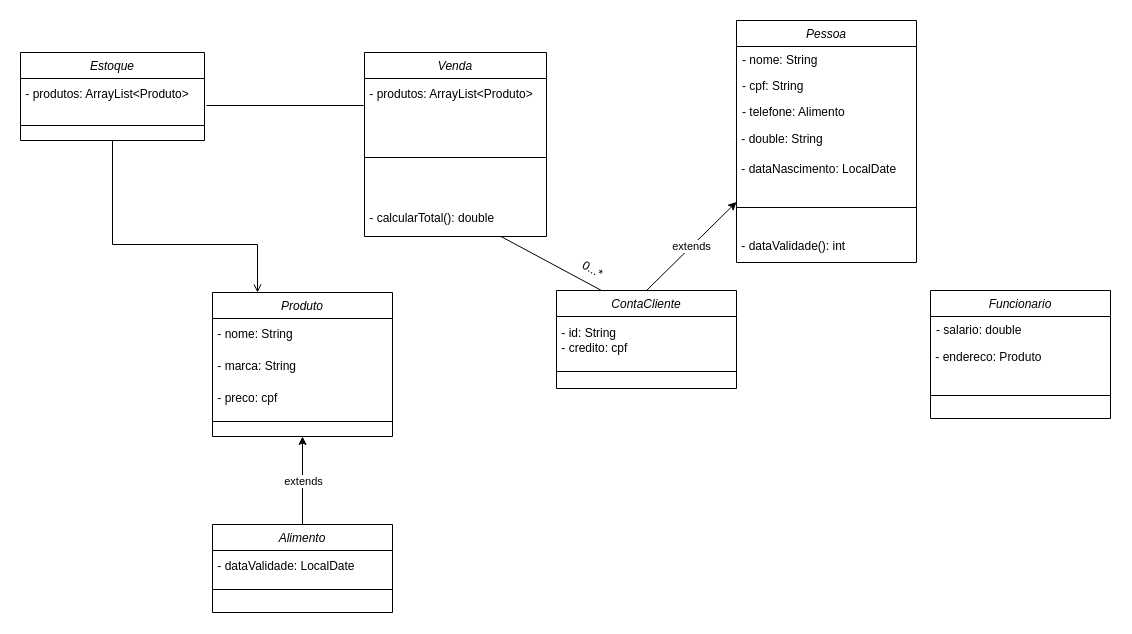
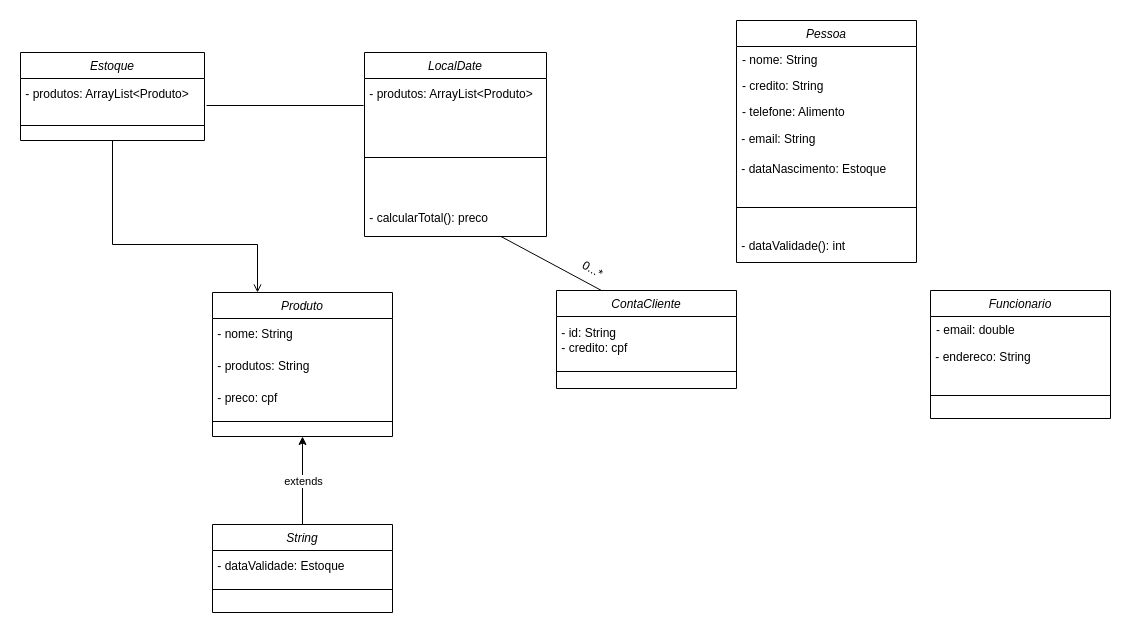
  <mxCell id="0" />
  <mxCell id="1" parent="0" />
  <mxCell id="2" value="Pessoa" style="swimlane;fontStyle=2;align=center;verticalAlign=top;childLayout=stackLayout;horizontal=1;startSize=26;horizontalStack=0;resizeParent=1;resizeLast=0;collapsible=1;marginBottom=0;rounded=0;shadow=0;strokeWidth=1;" vertex="1" parent="1"><mxGeometry x="736" y="20" width="180" height="242" as="geometry"><mxRectangle x="230" y="140" width="160" height="26" as="alternateBounds" /></mxGeometry></mxCell>
  <mxCell id="3" value="- nome: String&#10;" style="text;align=left;verticalAlign=top;spacingLeft=4;spacingRight=4;overflow=hidden;rotatable=0;points=[[0,0.5],[1,0.5]];portConstraint=eastwest;" vertex="1" parent="2"><mxGeometry y="26" width="180" height="26" as="geometry" /></mxCell>
- <mxCell id="4" value="- cpf: String" style="text;align=left;verticalAlign=top;spacingLeft=4;spacingRight=4;overflow=hidden;rotatable=0;points=[[0,0.5],[1,0.5]];portConstraint=eastwest;rounded=0;shadow=0;html=0;" vertex="1" parent="2"><mxGeometry y="52" width="180" height="26" as="geometry" /></mxCell>
+ <mxCell id="4" value="- credito: String" style="text;align=left;verticalAlign=top;spacingLeft=4;spacingRight=4;overflow=hidden;rotatable=0;points=[[0,0.5],[1,0.5]];portConstraint=eastwest;rounded=0;shadow=0;html=0;" vertex="1" parent="2"><mxGeometry y="52" width="180" height="26" as="geometry" /></mxCell>
  <mxCell id="5" value="- telefone: Alimento" style="text;align=left;verticalAlign=top;spacingLeft=4;spacingRight=4;overflow=hidden;rotatable=0;points=[[0,0.5],[1,0.5]];portConstraint=eastwest;rounded=0;shadow=0;html=0;" vertex="1" parent="2"><mxGeometry y="78" width="180" height="26" as="geometry" /></mxCell>
- <mxCell id="6" value="&amp;nbsp;- double: String" style="text;html=1;align=left;verticalAlign=middle;resizable=0;points=[];autosize=1;strokeColor=none;fillColor=none;" vertex="1" parent="2"><mxGeometry y="104" width="180" height="30" as="geometry" /></mxCell>
- <mxCell id="7" value="&amp;nbsp;- dataNascimento: LocalDate" style="text;html=1;align=left;verticalAlign=middle;resizable=0;points=[];autosize=1;strokeColor=none;fillColor=none;" vertex="1" parent="2"><mxGeometry y="134" width="180" height="30" as="geometry" /></mxCell>
+ <mxCell id="6" value="&amp;nbsp;- email: String" style="text;html=1;align=left;verticalAlign=middle;resizable=0;points=[];autosize=1;strokeColor=none;fillColor=none;" vertex="1" parent="2"><mxGeometry y="104" width="180" height="30" as="geometry" /></mxCell>
+ <mxCell id="7" value="&amp;nbsp;- dataNascimento: Estoque" style="text;html=1;align=left;verticalAlign=middle;resizable=0;points=[];autosize=1;strokeColor=none;fillColor=none;" vertex="1" parent="2"><mxGeometry y="134" width="180" height="30" as="geometry" /></mxCell>
  <mxCell id="8" value="" style="line;html=1;strokeWidth=1;align=left;verticalAlign=middle;spacingTop=-1;spacingLeft=3;spacingRight=3;rotatable=0;labelPosition=right;points=[];portConstraint=eastwest;" vertex="1" parent="2"><mxGeometry y="164" width="180" height="46" as="geometry" /></mxCell>
  <mxCell id="9" value="&amp;nbsp;- dataValidade(): int" style="text;html=1;align=left;verticalAlign=middle;resizable=0;points=[];autosize=1;strokeColor=none;fillColor=none;" vertex="1" parent="2"><mxGeometry y="210" width="180" height="32" as="geometry" /></mxCell>
  <mxCell id="10" value="ContaCliente" style="swimlane;fontStyle=2;align=center;verticalAlign=top;childLayout=stackLayout;horizontal=1;startSize=26;horizontalStack=0;resizeParent=1;resizeLast=0;collapsible=1;marginBottom=0;rounded=0;shadow=0;strokeWidth=1;" vertex="1" parent="1"><mxGeometry x="556" y="290" width="180" height="98" as="geometry"><mxRectangle x="230" y="140" width="160" height="26" as="alternateBounds" /></mxGeometry></mxCell>
  <mxCell id="11" value="&amp;nbsp;- id: String&lt;br&gt;&amp;nbsp;- credito: cpf" style="text;html=1;align=left;verticalAlign=middle;resizable=0;points=[];autosize=1;strokeColor=none;fillColor=none;" vertex="1" parent="10"><mxGeometry y="26" width="180" height="48" as="geometry" /></mxCell>
  <mxCell id="12" value="" style="line;html=1;strokeWidth=1;align=left;verticalAlign=middle;spacingTop=-1;spacingLeft=3;spacingRight=3;rotatable=0;labelPosition=right;points=[];portConstraint=eastwest;" vertex="1" parent="10"><mxGeometry y="74" width="180" height="14" as="geometry" /></mxCell>
  <mxCell id="13" value="Funcionario" style="swimlane;fontStyle=2;align=center;verticalAlign=top;childLayout=stackLayout;horizontal=1;startSize=26;horizontalStack=0;resizeParent=1;resizeLast=0;collapsible=1;marginBottom=0;rounded=0;shadow=0;strokeWidth=1;" vertex="1" parent="1"><mxGeometry x="930" y="290" width="180" height="128" as="geometry"><mxRectangle x="230" y="140" width="160" height="26" as="alternateBounds" /></mxGeometry></mxCell>
- <mxCell id="14" value="- salario: double" style="text;align=left;verticalAlign=top;spacingLeft=4;spacingRight=4;overflow=hidden;rotatable=0;points=[[0,0.5],[1,0.5]];portConstraint=eastwest;rounded=0;shadow=0;html=0;" vertex="1" parent="13"><mxGeometry y="26" width="180" height="26" as="geometry" /></mxCell>
- <mxCell id="15" value="&amp;nbsp;- endereco: Produto" style="text;html=1;align=left;verticalAlign=middle;resizable=0;points=[];autosize=1;strokeColor=none;fillColor=none;" vertex="1" parent="13"><mxGeometry y="52" width="180" height="30" as="geometry" /></mxCell>
+ <mxCell id="14" value="- email: double" style="text;align=left;verticalAlign=top;spacingLeft=4;spacingRight=4;overflow=hidden;rotatable=0;points=[[0,0.5],[1,0.5]];portConstraint=eastwest;rounded=0;shadow=0;html=0;" vertex="1" parent="13"><mxGeometry y="26" width="180" height="26" as="geometry" /></mxCell>
+ <mxCell id="15" value="&amp;nbsp;- endereco: String" style="text;html=1;align=left;verticalAlign=middle;resizable=0;points=[];autosize=1;strokeColor=none;fillColor=none;" vertex="1" parent="13"><mxGeometry y="52" width="180" height="30" as="geometry" /></mxCell>
  <mxCell id="16" value="" style="line;html=1;strokeWidth=1;align=left;verticalAlign=middle;spacingTop=-1;spacingLeft=3;spacingRight=3;rotatable=0;labelPosition=right;points=[];portConstraint=eastwest;" vertex="1" parent="13"><mxGeometry y="82" width="180" height="46" as="geometry" /></mxCell>
- <mxCell id="17" value="" style="endArrow=classic;html=1;rounded=0;exitX=0.5;exitY=0;exitDx=0;exitDy=0;entryX=0;entryY=0.75;entryDx=0;entryDy=0;" edge="1" parent="1" source="10" target="2"><mxGeometry relative="1" as="geometry"><mxPoint x="716" y="250" as="sourcePoint" /><mxPoint x="816" y="250" as="targetPoint" /></mxGeometry></mxCell>
- <mxCell id="18" value="extends" style="edgeLabel;resizable=0;html=1;align=center;verticalAlign=middle;" connectable="0" vertex="1" parent="17"><mxGeometry relative="1" as="geometry" /></mxCell>
  <mxCell id="19" value="Produto" style="swimlane;fontStyle=2;align=center;verticalAlign=top;childLayout=stackLayout;horizontal=1;startSize=26;horizontalStack=0;resizeParent=1;resizeLast=0;collapsible=1;marginBottom=0;rounded=0;shadow=0;strokeWidth=1;" vertex="1" parent="1"><mxGeometry x="212" y="292" width="180" height="144" as="geometry"><mxRectangle x="230" y="140" width="160" height="26" as="alternateBounds" /></mxGeometry></mxCell>
  <mxCell id="20" value="&amp;nbsp;- nome: String" style="text;html=1;align=left;verticalAlign=middle;resizable=0;points=[];autosize=1;strokeColor=none;fillColor=none;" vertex="1" parent="19"><mxGeometry y="26" width="180" height="32" as="geometry" /></mxCell>
- <mxCell id="21" value="&amp;nbsp;- marca: String" style="text;html=1;align=left;verticalAlign=middle;resizable=0;points=[];autosize=1;strokeColor=none;fillColor=none;" vertex="1" parent="19"><mxGeometry y="58" width="180" height="32" as="geometry" /></mxCell>
+ <mxCell id="21" value="&amp;nbsp;- produtos: String" style="text;html=1;align=left;verticalAlign=middle;resizable=0;points=[];autosize=1;strokeColor=none;fillColor=none;" vertex="1" parent="19"><mxGeometry y="58" width="180" height="32" as="geometry" /></mxCell>
  <mxCell id="22" value="&amp;nbsp;- preco: cpf" style="text;html=1;align=left;verticalAlign=middle;resizable=0;points=[];autosize=1;strokeColor=none;fillColor=none;" vertex="1" parent="19"><mxGeometry y="90" width="180" height="32" as="geometry" /></mxCell>
  <mxCell id="23" value="" style="line;html=1;strokeWidth=1;align=left;verticalAlign=middle;spacingTop=-1;spacingLeft=3;spacingRight=3;rotatable=0;labelPosition=right;points=[];portConstraint=eastwest;" vertex="1" parent="19"><mxGeometry y="122" width="180" height="14" as="geometry" /></mxCell>
- <mxCell id="24" value="Venda" style="swimlane;fontStyle=2;align=center;verticalAlign=top;childLayout=stackLayout;horizontal=1;startSize=26;horizontalStack=0;resizeParent=1;resizeLast=0;collapsible=1;marginBottom=0;rounded=0;shadow=0;strokeWidth=1;" vertex="1" parent="1"><mxGeometry x="364" y="52" width="182" height="184" as="geometry"><mxRectangle x="230" y="140" width="160" height="26" as="alternateBounds" /></mxGeometry></mxCell>
+ <mxCell id="24" value="LocalDate" style="swimlane;fontStyle=2;align=center;verticalAlign=top;childLayout=stackLayout;horizontal=1;startSize=26;horizontalStack=0;resizeParent=1;resizeLast=0;collapsible=1;marginBottom=0;rounded=0;shadow=0;strokeWidth=1;" vertex="1" parent="1"><mxGeometry x="364" y="52" width="182" height="184" as="geometry"><mxRectangle x="230" y="140" width="160" height="26" as="alternateBounds" /></mxGeometry></mxCell>
  <mxCell id="25" value="&amp;nbsp;- produtos: ArrayList&amp;lt;Produto&amp;gt;" style="text;html=1;align=left;verticalAlign=middle;resizable=0;points=[];autosize=1;strokeColor=none;fillColor=none;" vertex="1" parent="24"><mxGeometry y="26" width="182" height="32" as="geometry" /></mxCell>
  <mxCell id="26" value="" style="line;html=1;strokeWidth=1;align=left;verticalAlign=middle;spacingTop=-1;spacingLeft=3;spacingRight=3;rotatable=0;labelPosition=right;points=[];portConstraint=eastwest;" vertex="1" parent="24"><mxGeometry y="58" width="182" height="94" as="geometry" /></mxCell>
- <mxCell id="27" value="&amp;nbsp;- calcularTotal(): double" style="text;html=1;align=left;verticalAlign=top;resizable=0;points=[];autosize=1;strokeColor=none;fillColor=none;" vertex="1" parent="24"><mxGeometry y="152" width="182" height="32" as="geometry" /></mxCell>
+ <mxCell id="27" value="&amp;nbsp;- calcularTotal(): preco" style="text;html=1;align=left;verticalAlign=top;resizable=0;points=[];autosize=1;strokeColor=none;fillColor=none;" vertex="1" parent="24"><mxGeometry y="152" width="182" height="32" as="geometry" /></mxCell>
  <mxCell id="28" value="" style="endArrow=none;html=1;rounded=0;entryX=0.75;entryY=1;entryDx=0;entryDy=0;exitX=0.25;exitY=0;exitDx=0;exitDy=0;" edge="1" parent="1" source="10" target="24"><mxGeometry width="50" height="50" relative="1" as="geometry"><mxPoint x="356" y="174" as="sourcePoint" /><mxPoint x="406" y="124" as="targetPoint" /></mxGeometry></mxCell>
  <mxCell id="29" value="0...*" style="text;html=1;align=center;verticalAlign=middle;resizable=0;points=[];autosize=1;strokeColor=none;fillColor=none;rotation=30;" vertex="1" parent="1"><mxGeometry x="572" y="253" width="40" height="32" as="geometry" /></mxCell>
- <mxCell id="30" value="Alimento" style="swimlane;fontStyle=2;align=center;verticalAlign=top;childLayout=stackLayout;horizontal=1;startSize=26;horizontalStack=0;resizeParent=1;resizeLast=0;collapsible=1;marginBottom=0;rounded=0;shadow=0;strokeWidth=1;" vertex="1" parent="1"><mxGeometry x="212" y="524" width="180" height="88" as="geometry"><mxRectangle x="230" y="140" width="160" height="26" as="alternateBounds" /></mxGeometry></mxCell>
- <mxCell id="31" value="&amp;nbsp;- dataValidade: LocalDate" style="text;html=1;align=left;verticalAlign=middle;resizable=0;points=[];autosize=1;strokeColor=none;fillColor=none;" vertex="1" parent="30"><mxGeometry y="26" width="180" height="32" as="geometry" /></mxCell>
+ <mxCell id="30" value="String" style="swimlane;fontStyle=2;align=center;verticalAlign=top;childLayout=stackLayout;horizontal=1;startSize=26;horizontalStack=0;resizeParent=1;resizeLast=0;collapsible=1;marginBottom=0;rounded=0;shadow=0;strokeWidth=1;" vertex="1" parent="1"><mxGeometry x="212" y="524" width="180" height="88" as="geometry"><mxRectangle x="230" y="140" width="160" height="26" as="alternateBounds" /></mxGeometry></mxCell>
+ <mxCell id="31" value="&amp;nbsp;- dataValidade: Estoque" style="text;html=1;align=left;verticalAlign=middle;resizable=0;points=[];autosize=1;strokeColor=none;fillColor=none;" vertex="1" parent="30"><mxGeometry y="26" width="180" height="32" as="geometry" /></mxCell>
  <mxCell id="32" value="" style="line;html=1;strokeWidth=1;align=left;verticalAlign=middle;spacingTop=-1;spacingLeft=3;spacingRight=3;rotatable=0;labelPosition=right;points=[];portConstraint=eastwest;" vertex="1" parent="30"><mxGeometry y="58" width="180" height="14" as="geometry" /></mxCell>
  <mxCell id="33" value="" style="endArrow=classic;html=1;rounded=0;exitX=0.5;exitY=0;exitDx=0;exitDy=0;entryX=0.5;entryY=1;entryDx=0;entryDy=0;" edge="1" parent="1" target="19"><mxGeometry relative="1" as="geometry"><mxPoint x="302" y="524.5" as="sourcePoint" /><mxPoint x="392" y="436" as="targetPoint" /></mxGeometry></mxCell>
  <mxCell id="34" value="extends" style="edgeLabel;resizable=0;html=1;align=center;verticalAlign=middle;" connectable="0" vertex="1" parent="33"><mxGeometry relative="1" as="geometry" /></mxCell>
  <mxCell id="35" style="edgeStyle=orthogonalEdgeStyle;rounded=0;orthogonalLoop=1;jettySize=auto;html=1;exitX=0.5;exitY=1;exitDx=0;exitDy=0;entryX=0.25;entryY=0;entryDx=0;entryDy=0;endArrow=open;" edge="1" parent="1" source="36" target="19"><mxGeometry relative="1" as="geometry"><Array as="points"><mxPoint x="112" y="244" /><mxPoint x="257" y="244" /></Array></mxGeometry></mxCell>
  <mxCell id="36" value="Estoque" style="swimlane;fontStyle=2;align=center;verticalAlign=top;childLayout=stackLayout;horizontal=1;startSize=26;horizontalStack=0;resizeParent=1;resizeLast=0;collapsible=1;marginBottom=0;rounded=0;shadow=0;strokeWidth=1;" vertex="1" parent="1"><mxGeometry x="20" y="52" width="184" height="88" as="geometry"><mxRectangle x="230" y="140" width="160" height="26" as="alternateBounds" /></mxGeometry></mxCell>
  <mxCell id="37" value="&amp;nbsp;- produtos: ArrayList&amp;lt;Produto&amp;gt;" style="text;html=1;align=left;verticalAlign=middle;resizable=0;points=[];autosize=1;strokeColor=none;fillColor=none;" vertex="1" parent="36"><mxGeometry y="26" width="184" height="32" as="geometry" /></mxCell>
  <mxCell id="38" value="" style="line;html=1;strokeWidth=1;align=left;verticalAlign=middle;spacingTop=-1;spacingLeft=3;spacingRight=3;rotatable=0;labelPosition=right;points=[];portConstraint=eastwest;" vertex="1" parent="36"><mxGeometry y="58" width="184" height="30" as="geometry" /></mxCell>
  <mxCell id="39" value="" style="endArrow=none;html=1;rounded=0;exitX=1.011;exitY=0.844;exitDx=0;exitDy=0;exitPerimeter=0;entryX=-0.005;entryY=0.844;entryDx=0;entryDy=0;entryPerimeter=0;" edge="1" parent="1" source="37" target="25"><mxGeometry width="50" height="50" relative="1" as="geometry"><mxPoint x="204" y="86" as="sourcePoint" /><mxPoint x="356" y="105" as="targetPoint" /></mxGeometry></mxCell>
